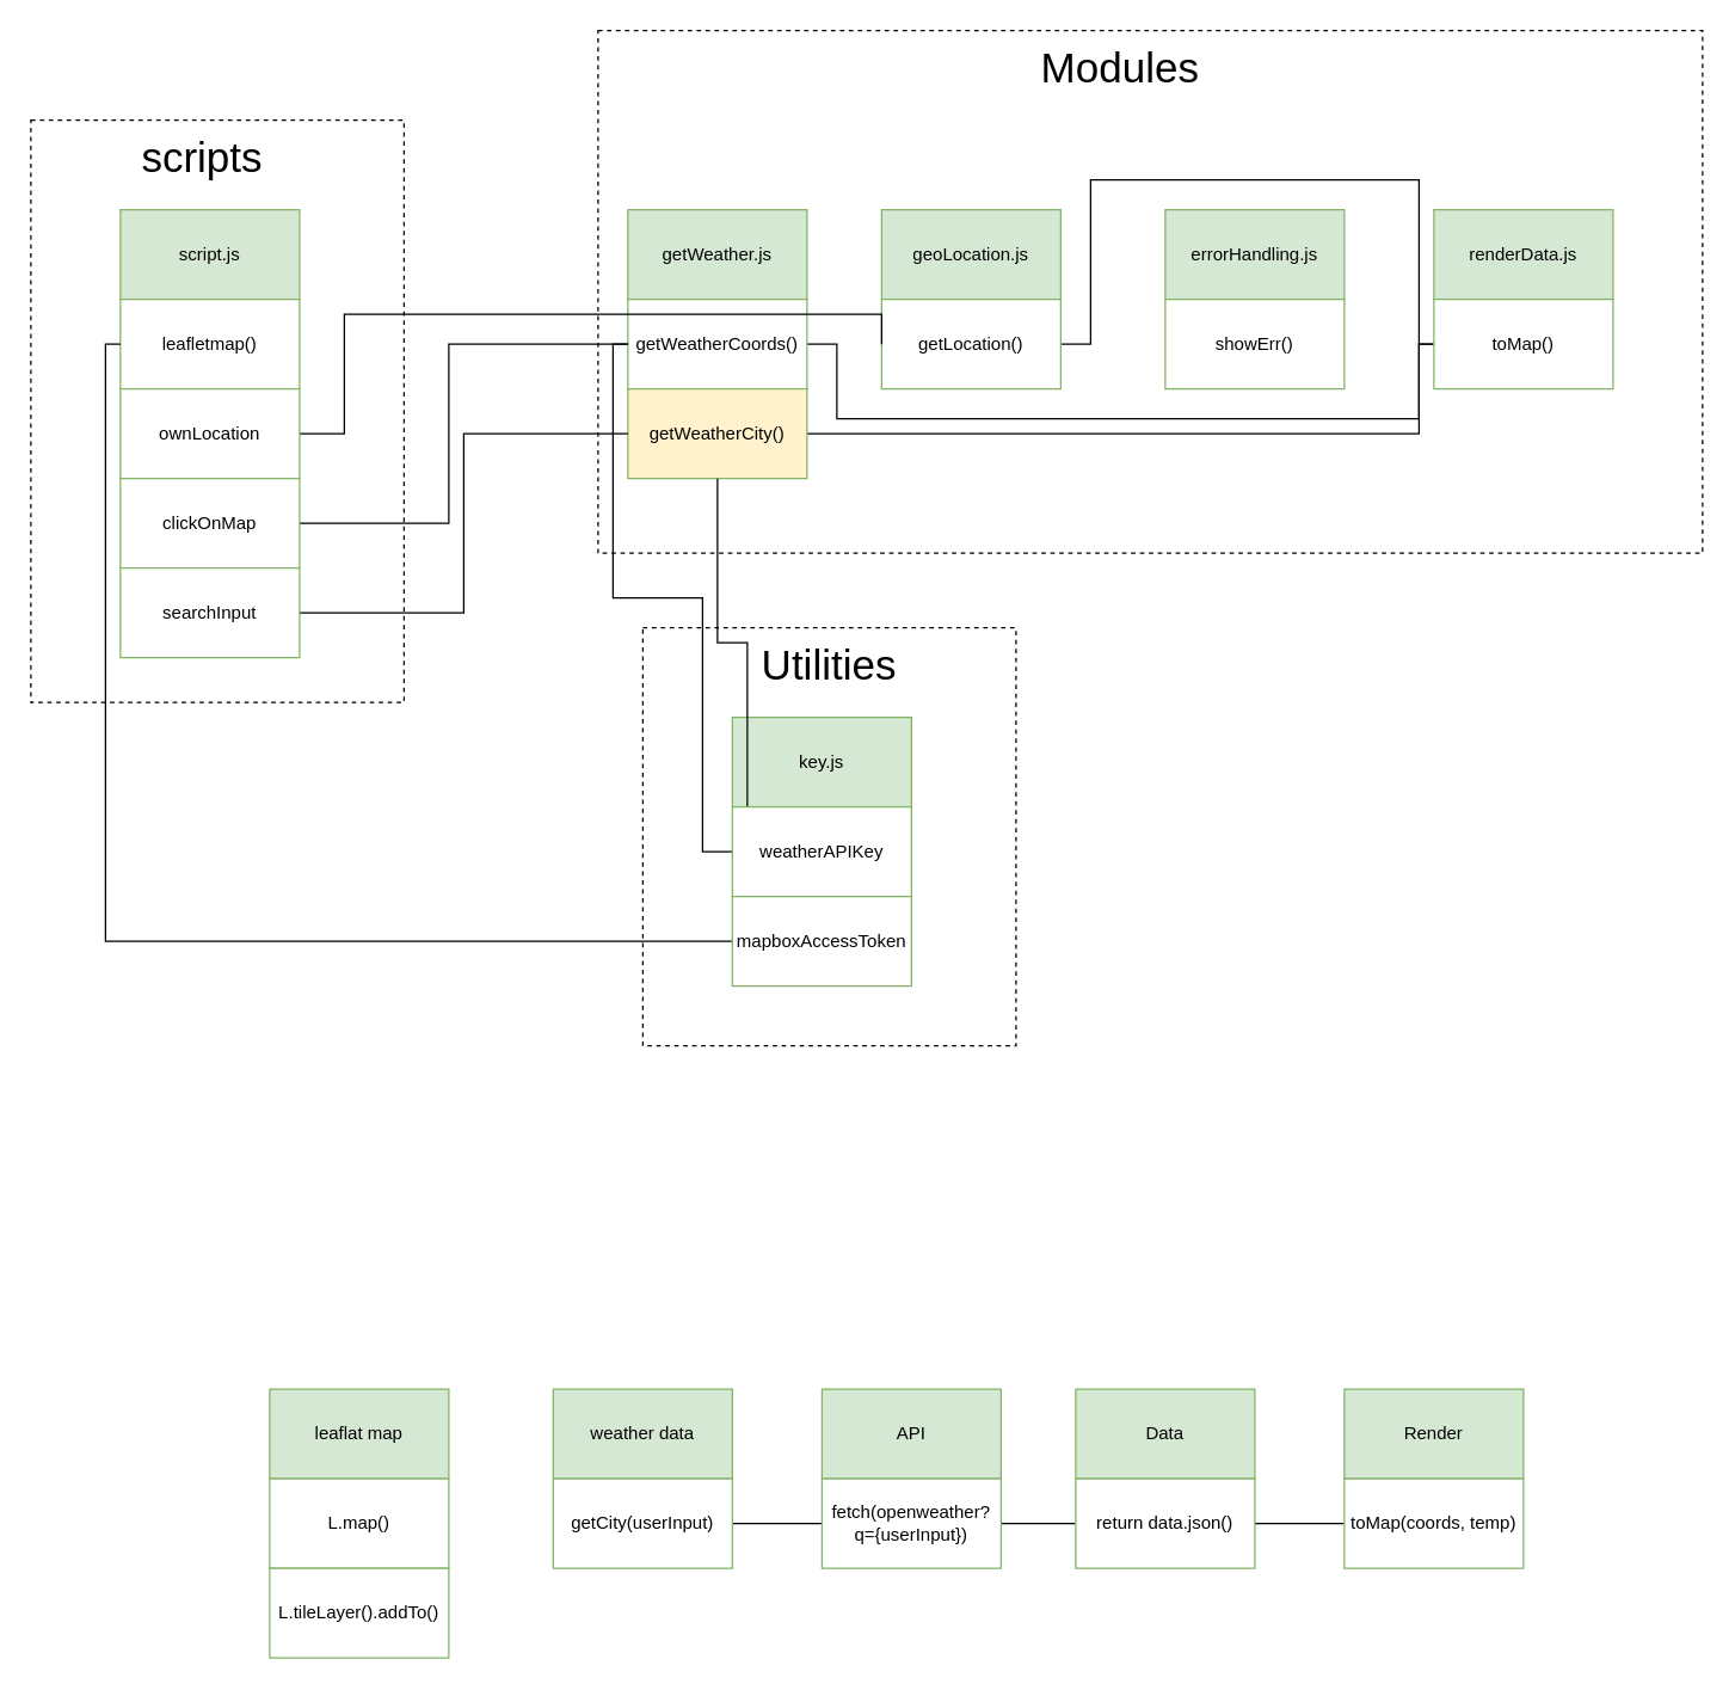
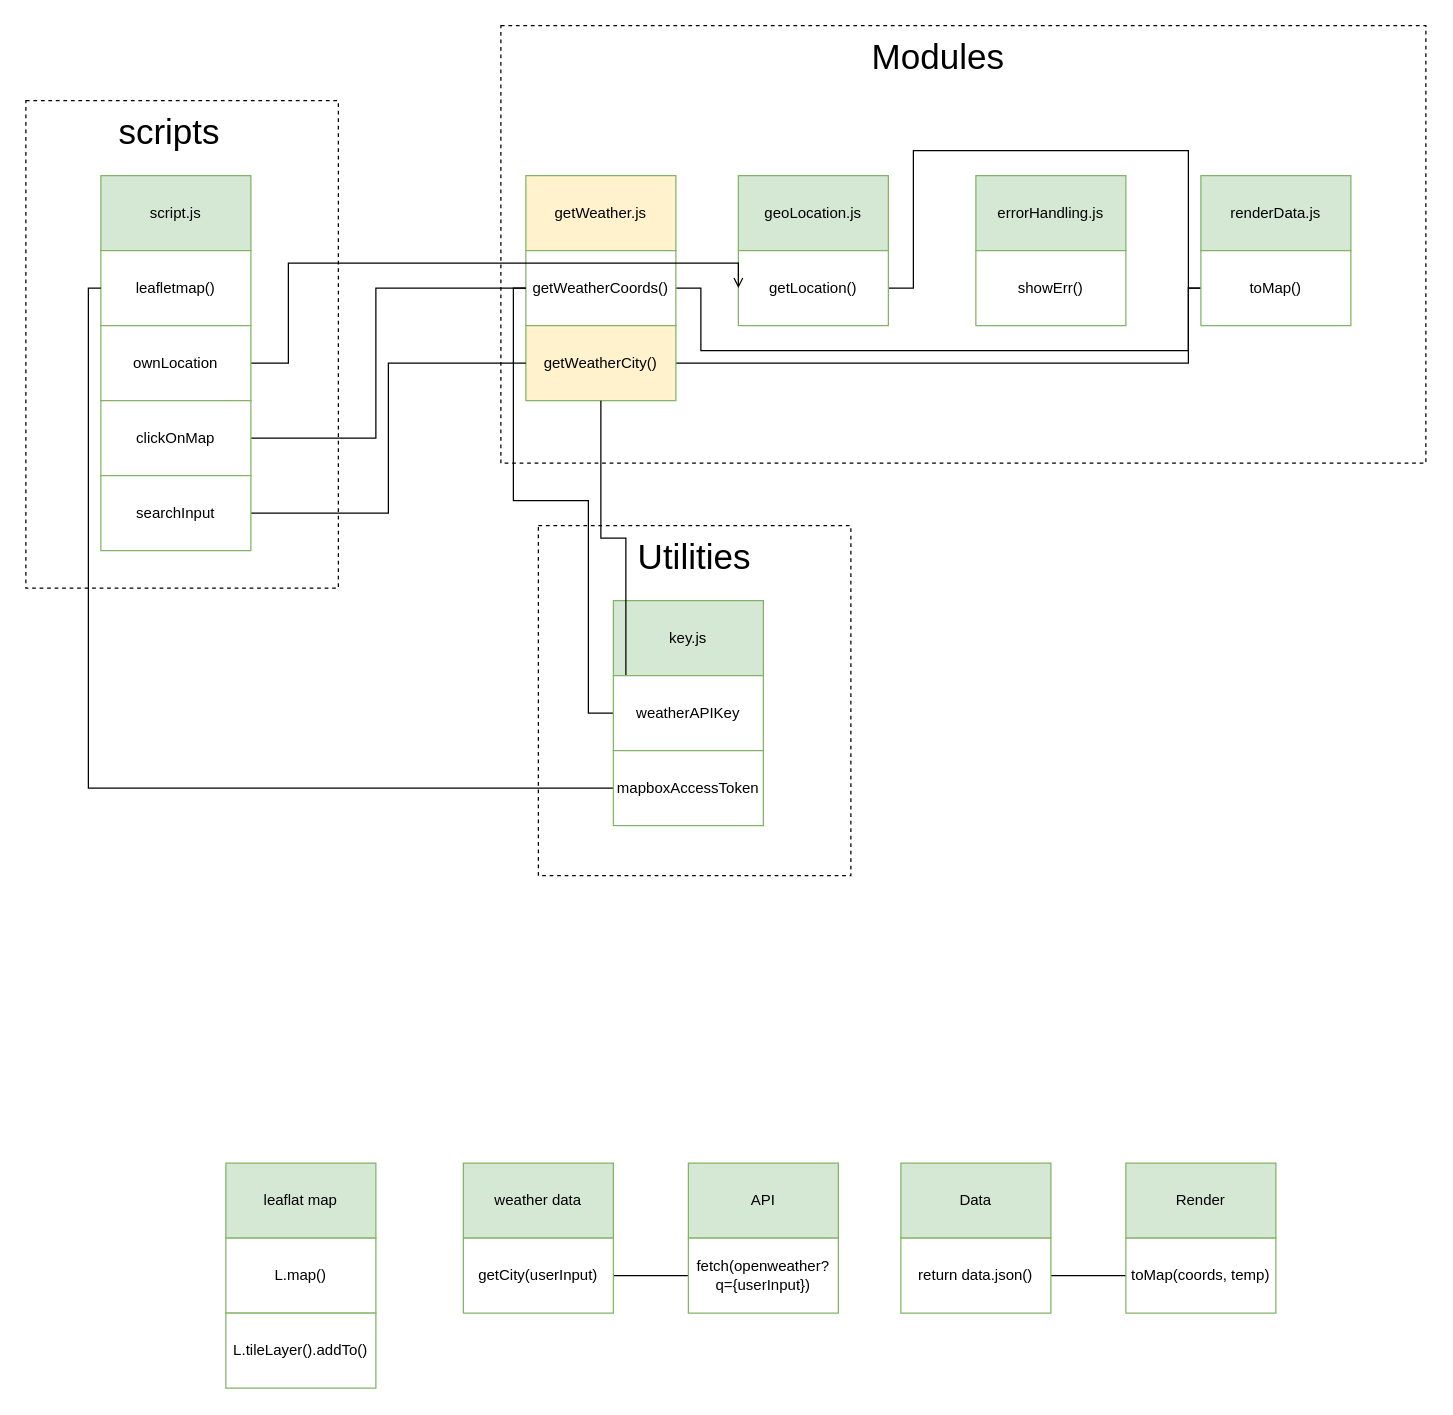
  <mxCell id="0" />
  <mxCell id="1" parent="0" />
  <mxCell id="2" value="" style="rounded=0;whiteSpace=wrap;html=1;fillColor=none;dashed=1;" parent="1" vertex="1"><mxGeometry x="430" y="420" width="250" height="280" as="geometry" /></mxCell>
  <mxCell id="3" value="" style="rounded=0;whiteSpace=wrap;html=1;fillColor=none;dashed=1;" parent="1" vertex="1"><mxGeometry x="400" y="20" width="740" height="350" as="geometry" /></mxCell>
  <mxCell id="4" value="" style="rounded=0;whiteSpace=wrap;html=1;fillColor=none;dashed=1;" parent="1" vertex="1"><mxGeometry x="20" y="80" width="250" height="390" as="geometry" /></mxCell>
  <mxCell id="5" value="leaflat map" style="rounded=0;whiteSpace=wrap;html=1;fillColor=#d5e8d4;strokeColor=#82b366;" parent="1" vertex="1"><mxGeometry x="180" y="930" width="120" height="60" as="geometry" /></mxCell>
  <mxCell id="6" value="L.map()" style="rounded=0;whiteSpace=wrap;html=1;strokeColor=#82B366;" parent="1" vertex="1"><mxGeometry x="180" y="990" width="120" height="60" as="geometry" /></mxCell>
  <mxCell id="7" value="weather data" style="rounded=0;whiteSpace=wrap;html=1;strokeColor=#82b366;fillColor=#d5e8d4;" parent="1" vertex="1"><mxGeometry x="370" y="930" width="120" height="60" as="geometry" /></mxCell>
  <mxCell id="8" style="edgeStyle=orthogonalEdgeStyle;rounded=0;orthogonalLoop=1;jettySize=auto;html=1;entryX=0;entryY=0.5;entryDx=0;entryDy=0;endArrow=none;endFill=0;" parent="1" source="9" target="13" edge="1"><mxGeometry relative="1" as="geometry" /></mxCell>
  <mxCell id="9" value="getCity(userInput)" style="rounded=0;whiteSpace=wrap;html=1;strokeColor=#82B366;" parent="1" vertex="1"><mxGeometry x="370" y="990" width="120" height="60" as="geometry" /></mxCell>
  <mxCell id="10" value="L.tileLayer().addTo()" style="rounded=0;whiteSpace=wrap;html=1;strokeColor=#82B366;" parent="1" vertex="1"><mxGeometry x="180" y="1050" width="120" height="60" as="geometry" /></mxCell>
  <mxCell id="11" value="API" style="rounded=0;whiteSpace=wrap;html=1;strokeColor=#82b366;fillColor=#d5e8d4;" parent="1" vertex="1"><mxGeometry x="550" y="930" width="120" height="60" as="geometry" /></mxCell>
- <mxCell id="12" style="edgeStyle=orthogonalEdgeStyle;rounded=0;orthogonalLoop=1;jettySize=auto;html=1;entryX=0;entryY=0.5;entryDx=0;entryDy=0;endArrow=none;endFill=0;" parent="1" source="13" target="16" edge="1"><mxGeometry relative="1" as="geometry" /></mxCell>
  <mxCell id="13" value="fetch(openweather?q={userInput})" style="rounded=0;whiteSpace=wrap;html=1;strokeColor=#82B366;" parent="1" vertex="1"><mxGeometry x="550" y="990" width="120" height="60" as="geometry" /></mxCell>
  <mxCell id="14" value="Data" style="rounded=0;whiteSpace=wrap;html=1;strokeColor=#82b366;fillColor=#d5e8d4;" parent="1" vertex="1"><mxGeometry x="720" y="930" width="120" height="60" as="geometry" /></mxCell>
  <mxCell id="15" style="edgeStyle=orthogonalEdgeStyle;rounded=0;orthogonalLoop=1;jettySize=auto;html=1;endArrow=none;endFill=0;" parent="1" source="16" target="18" edge="1"><mxGeometry relative="1" as="geometry" /></mxCell>
  <mxCell id="16" value="return data.json()" style="rounded=0;whiteSpace=wrap;html=1;strokeColor=#82B366;" parent="1" vertex="1"><mxGeometry x="720" y="990" width="120" height="60" as="geometry" /></mxCell>
  <mxCell id="17" value="Render" style="rounded=0;whiteSpace=wrap;html=1;strokeColor=#82b366;fillColor=#d5e8d4;" parent="1" vertex="1"><mxGeometry x="900" y="930" width="120" height="60" as="geometry" /></mxCell>
  <mxCell id="18" value="toMap(coords, temp)" style="rounded=0;whiteSpace=wrap;html=1;strokeColor=#82B366;" parent="1" vertex="1"><mxGeometry x="900" y="990" width="120" height="60" as="geometry" /></mxCell>
  <mxCell id="19" value="script.js" style="rounded=0;whiteSpace=wrap;html=1;strokeColor=#82b366;fillColor=#d5e8d4;" parent="1" vertex="1"><mxGeometry x="80" y="140" width="120" height="60" as="geometry" /></mxCell>
  <mxCell id="20" value="leafletmap()" style="rounded=0;whiteSpace=wrap;html=1;strokeColor=#82B366;" parent="1" vertex="1"><mxGeometry x="80" y="200" width="120" height="60" as="geometry" /></mxCell>
  <mxCell id="21" value="scripts" style="text;html=1;strokeColor=none;fillColor=none;align=center;verticalAlign=middle;whiteSpace=wrap;rounded=0;fontSize=28;" parent="1" vertex="1"><mxGeometry x="90" y="90" width="90" height="30" as="geometry" /></mxCell>
- <mxCell id="22" value="getWeather.js" style="rounded=0;whiteSpace=wrap;html=1;strokeColor=#82b366;fillColor=#d5e8d4;" parent="1" vertex="1"><mxGeometry x="420" y="140" width="120" height="60" as="geometry" /></mxCell>
+ <mxCell id="22" value="getWeather.js" style="rounded=0;whiteSpace=wrap;html=1;strokeColor=#82b366;fillColor=#fff2cc;" parent="1" vertex="1"><mxGeometry x="420" y="140" width="120" height="60" as="geometry" /></mxCell>
  <mxCell id="23" style="edgeStyle=orthogonalEdgeStyle;rounded=0;orthogonalLoop=1;jettySize=auto;html=1;entryX=0;entryY=0.5;entryDx=0;entryDy=0;endArrow=none;endFill=0;exitX=1;exitY=0.5;exitDx=0;exitDy=0;" parent="1" source="24" target="34" edge="1"><mxGeometry relative="1" as="geometry"><Array as="points"><mxPoint x="560" y="230" /><mxPoint x="560" y="280" /><mxPoint x="950" y="280" /><mxPoint x="950" y="230" /></Array></mxGeometry></mxCell>
  <mxCell id="24" value="getWeatherCoords()" style="rounded=0;whiteSpace=wrap;html=1;strokeColor=#82B366;" parent="1" vertex="1"><mxGeometry x="420" y="200" width="120" height="60" as="geometry" /></mxCell>
  <mxCell id="25" value="Modules" style="text;html=1;strokeColor=none;fillColor=none;align=center;verticalAlign=middle;whiteSpace=wrap;rounded=0;fontSize=28;" parent="1" vertex="1"><mxGeometry x="690" y="30" width="120" height="30" as="geometry" /></mxCell>
  <mxCell id="26" style="edgeStyle=orthogonalEdgeStyle;rounded=0;orthogonalLoop=1;jettySize=auto;html=1;endArrow=none;endFill=0;" parent="1" source="27" edge="1"><mxGeometry relative="1" as="geometry"><mxPoint x="960" y="230" as="targetPoint" /><Array as="points"><mxPoint x="950" y="290" /><mxPoint x="950" y="230" /></Array></mxGeometry></mxCell>
  <mxCell id="27" value="getWeatherCity()" style="rounded=0;whiteSpace=wrap;html=1;strokeColor=#82B366;fillColor=#fff2cc;" parent="1" vertex="1"><mxGeometry x="420" y="260" width="120" height="60" as="geometry" /></mxCell>
  <mxCell id="28" value="geoLocation.js" style="rounded=0;whiteSpace=wrap;html=1;strokeColor=#82b366;fillColor=#d5e8d4;" parent="1" vertex="1"><mxGeometry x="590" y="140" width="120" height="60" as="geometry" /></mxCell>
  <mxCell id="29" style="edgeStyle=orthogonalEdgeStyle;rounded=0;orthogonalLoop=1;jettySize=auto;html=1;endArrow=none;endFill=0;" parent="1" source="30" edge="1"><mxGeometry relative="1" as="geometry"><mxPoint x="950" y="230" as="targetPoint" /><Array as="points"><mxPoint x="730" y="230" /><mxPoint x="730" y="120" /><mxPoint x="950" y="120" /></Array></mxGeometry></mxCell>
  <mxCell id="30" value="getLocation()" style="rounded=0;whiteSpace=wrap;html=1;strokeColor=#82B366;" parent="1" vertex="1"><mxGeometry x="590" y="200" width="120" height="60" as="geometry" /></mxCell>
  <mxCell id="31" value="errorHandling.js" style="rounded=0;whiteSpace=wrap;html=1;strokeColor=#82b366;fillColor=#d5e8d4;" parent="1" vertex="1"><mxGeometry x="780" y="140" width="120" height="60" as="geometry" /></mxCell>
  <mxCell id="32" value="showErr()" style="rounded=0;whiteSpace=wrap;html=1;strokeColor=#82B366;" parent="1" vertex="1"><mxGeometry x="780" y="200" width="120" height="60" as="geometry" /></mxCell>
  <mxCell id="33" value="renderData.js" style="rounded=0;whiteSpace=wrap;html=1;strokeColor=#82b366;fillColor=#d5e8d4;" parent="1" vertex="1"><mxGeometry x="960" y="140" width="120" height="60" as="geometry" /></mxCell>
  <mxCell id="34" value="toMap()" style="rounded=0;whiteSpace=wrap;html=1;strokeColor=#82B366;" parent="1" vertex="1"><mxGeometry x="960" y="200" width="120" height="60" as="geometry" /></mxCell>
  <mxCell id="35" value="Utilities" style="text;html=1;strokeColor=none;fillColor=none;align=center;verticalAlign=middle;whiteSpace=wrap;rounded=0;fontSize=28;" parent="1" vertex="1"><mxGeometry x="510" y="430" width="90" height="30" as="geometry" /></mxCell>
  <mxCell id="36" value="key.js" style="rounded=0;whiteSpace=wrap;html=1;strokeColor=#82b366;fillColor=#d5e8d4;" parent="1" vertex="1"><mxGeometry x="490" y="480" width="120" height="60" as="geometry" /></mxCell>
  <mxCell id="37" style="edgeStyle=orthogonalEdgeStyle;rounded=0;orthogonalLoop=1;jettySize=auto;html=1;entryX=0.5;entryY=1;entryDx=0;entryDy=0;endArrow=none;endFill=0;" parent="1" source="39" target="27" edge="1"><mxGeometry relative="1" as="geometry"><Array as="points"><mxPoint x="500" y="430" /><mxPoint x="480" y="430" /></Array></mxGeometry></mxCell>
  <mxCell id="38" style="edgeStyle=orthogonalEdgeStyle;rounded=0;orthogonalLoop=1;jettySize=auto;html=1;endArrow=none;endFill=0;" parent="1" source="39" target="24" edge="1"><mxGeometry relative="1" as="geometry"><Array as="points"><mxPoint x="470" y="570" /><mxPoint x="470" y="400" /><mxPoint x="410" y="400" /><mxPoint x="410" y="230" /></Array></mxGeometry></mxCell>
  <mxCell id="39" value="weatherAPIKey" style="rounded=0;whiteSpace=wrap;html=1;strokeColor=#82B366;" parent="1" vertex="1"><mxGeometry x="490" y="540" width="120" height="60" as="geometry" /></mxCell>
  <mxCell id="40" style="edgeStyle=orthogonalEdgeStyle;rounded=0;orthogonalLoop=1;jettySize=auto;html=1;endArrow=none;endFill=0;" parent="1" source="41" target="20" edge="1"><mxGeometry relative="1" as="geometry"><Array as="points"><mxPoint x="70" y="630" /><mxPoint x="70" y="230" /></Array></mxGeometry></mxCell>
  <mxCell id="41" value="mapboxAccessToken" style="rounded=0;whiteSpace=wrap;html=1;strokeColor=#82B366;" parent="1" vertex="1"><mxGeometry x="490" y="600" width="120" height="60" as="geometry" /></mxCell>
- <mxCell id="42" style="edgeStyle=orthogonalEdgeStyle;rounded=0;orthogonalLoop=1;jettySize=auto;html=1;endArrow=none;endFill=0;exitX=1;exitY=0.5;exitDx=0;exitDy=0;entryX=0;entryY=0.5;entryDx=0;entryDy=0;" parent="1" source="43" target="30" edge="1"><mxGeometry relative="1" as="geometry"><Array as="points"><mxPoint x="230" y="290" /><mxPoint x="230" y="210" /><mxPoint x="590" y="210" /></Array></mxGeometry></mxCell>
+ <mxCell id="42" style="edgeStyle=orthogonalEdgeStyle;rounded=0;orthogonalLoop=1;jettySize=auto;html=1;endArrow=open;endFill=0;exitX=1;exitY=0.5;exitDx=0;exitDy=0;entryX=0;entryY=0.5;entryDx=0;entryDy=0;" parent="1" source="43" target="30" edge="1"><mxGeometry relative="1" as="geometry"><Array as="points"><mxPoint x="230" y="290" /><mxPoint x="230" y="210" /><mxPoint x="590" y="210" /></Array></mxGeometry></mxCell>
  <mxCell id="43" value="ownLocation" style="rounded=0;whiteSpace=wrap;html=1;strokeColor=#82B366;" parent="1" vertex="1"><mxGeometry x="80" y="260" width="120" height="60" as="geometry" /></mxCell>
  <mxCell id="44" style="edgeStyle=orthogonalEdgeStyle;rounded=0;orthogonalLoop=1;jettySize=auto;html=1;entryX=0;entryY=0.5;entryDx=0;entryDy=0;endArrow=none;endFill=0;exitX=1;exitY=0.5;exitDx=0;exitDy=0;" parent="1" source="47" target="27" edge="1"><mxGeometry relative="1" as="geometry" /></mxCell>
  <mxCell id="45" style="edgeStyle=orthogonalEdgeStyle;rounded=0;orthogonalLoop=1;jettySize=auto;html=1;entryX=0;entryY=0.5;entryDx=0;entryDy=0;endArrow=none;endFill=0;" parent="1" source="46" target="24" edge="1"><mxGeometry relative="1" as="geometry"><Array as="points"><mxPoint x="300" y="350" /><mxPoint x="300" y="230" /></Array></mxGeometry></mxCell>
  <mxCell id="46" value="clickOnMap" style="rounded=0;whiteSpace=wrap;html=1;strokeColor=#82B366;" parent="1" vertex="1"><mxGeometry x="80" y="320" width="120" height="60" as="geometry" /></mxCell>
  <mxCell id="47" value="searchInput" style="rounded=0;whiteSpace=wrap;html=1;strokeColor=#82B366;" parent="1" vertex="1"><mxGeometry x="80" y="380" width="120" height="60" as="geometry" /></mxCell>
